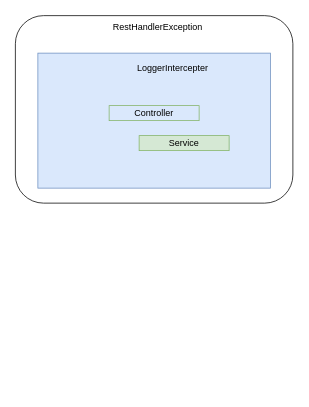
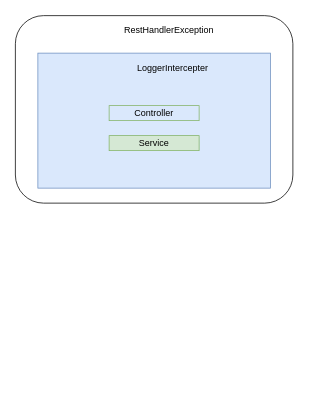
  <mxCell id="0" />
  <mxCell id="1" parent="0" />
  <mxCell id="2" value="" style="group" vertex="1" connectable="0" parent="1"><mxGeometry x="20" y="20" width="370" height="500" as="geometry" /></mxCell>
  <mxCell id="3" value="" style="rounded=1;whiteSpace=wrap;html=1;" vertex="1" parent="2"><mxGeometry width="370" height="250" as="geometry" /></mxCell>
- <mxCell id="4" value="RestHandlerException" style="text;html=1;strokeColor=none;fillColor=none;align=center;verticalAlign=middle;whiteSpace=wrap;rounded=0;" vertex="1" parent="2"><mxGeometry x="130" width="120" height="30" as="geometry" /></mxCell>
+ <mxCell id="4" value="RestHandlerException" style="text;html=1;strokeColor=none;fillColor=none;align=center;verticalAlign=middle;whiteSpace=wrap;rounded=0;" vertex="1" parent="2"><mxGeometry x="145" y="5" width="120" height="30" as="geometry" /></mxCell>
  <mxCell id="5" value="" style="group" vertex="1" connectable="0" parent="2"><mxGeometry x="30" y="50" width="310" height="400" as="geometry" /></mxCell>
  <mxCell id="6" value="" style="rounded=0;whiteSpace=wrap;html=1;fillColor=#dae8fc;strokeColor=#6c8ebf;" vertex="1" parent="5"><mxGeometry width="310" height="180" as="geometry" /></mxCell>
  <mxCell id="7" value="LoggerIntercepter" style="text;html=1;strokeColor=none;fillColor=none;align=center;verticalAlign=middle;whiteSpace=wrap;rounded=0;" vertex="1" parent="5"><mxGeometry x="160" y="10" width="40" height="20" as="geometry" /></mxCell>
  <mxCell id="8" value="Controller" style="rounded=0;whiteSpace=wrap;html=1;fillColor=#dae8fc;strokeColor=#82b366;" vertex="1" parent="5"><mxGeometry x="95" y="70" width="120" height="20" as="geometry" /></mxCell>
  <mxCell id="9" style="edgeStyle=orthogonalEdgeStyle;rounded=0;orthogonalLoop=1;jettySize=auto;html=1;exitX=0.5;exitY=1;exitDx=0;exitDy=0;" edge="1" parent="5" source="8" target="8"><mxGeometry relative="1" as="geometry" /></mxCell>
- <mxCell id="10" value="Service" style="rounded=0;whiteSpace=wrap;html=1;fillColor=#d5e8d4;strokeColor=#82b366;" vertex="1" parent="5"><mxGeometry x="135" y="110" width="120" height="20" as="geometry" /></mxCell>
+ <mxCell id="10" value="Service" style="rounded=0;whiteSpace=wrap;html=1;fillColor=#d5e8d4;strokeColor=#82b366;" vertex="1" parent="5"><mxGeometry x="95" y="110" width="120" height="20" as="geometry" /></mxCell>
